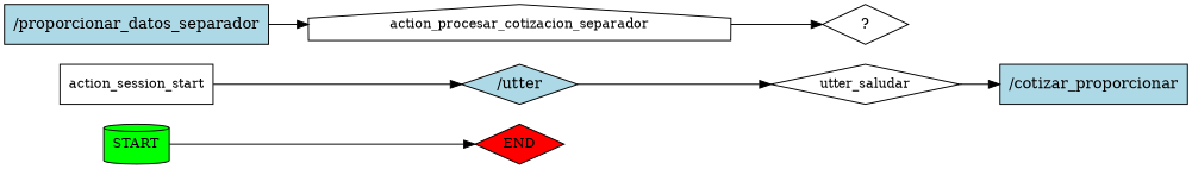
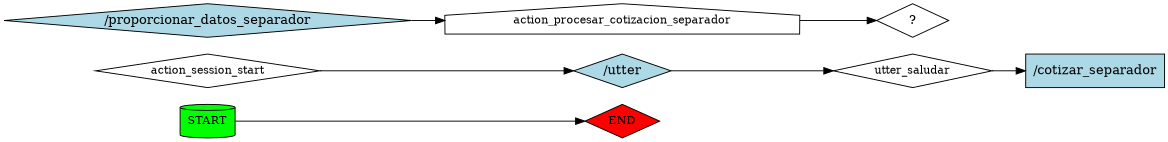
  digraph {
    rankdir=LR
    node [fontsize=12 shape=diamond style=filled]
    n1 [fillcolor=green label=START shape=cylinder]
    n2 [fillcolor=red label=END]
-   n3 [label=action_session_start shape=box style=""]
+   n3 [label=action_session_start style=""]
    n4 [fillcolor=lightblue label="/utter" fontsize=""]
    n5 [label=utter_saludar style=""]
-   n6 [fillcolor=lightblue label="/cotizar_proporcionar" shape=box fontsize=""]
-   n7 [fillcolor=lightblue label="/proporcionar_datos_separador" shape=box fontsize=""]
+   n6 [fillcolor=lightblue label="/cotizar_separador" shape=box fontsize=""]
+   n7 [fillcolor=lightblue label="/proporcionar_datos_separador" fontsize=""]
    n8 [label=action_procesar_cotizacion_separador shape=house style=""]
    n9 [label="  ?  " fontsize="" style=""]
    n1 -> n2
    n3 -> n4
    n4 -> n5
    n5 -> n6
    n7 -> n8
    n8 -> n9
  }
